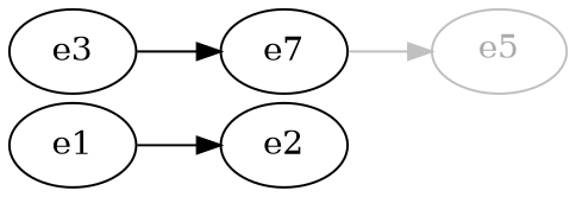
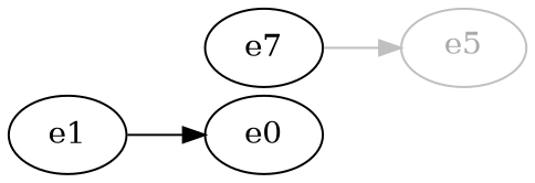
  digraph {
    nodesep=.05
    rankdir=LR
    e1
-   e2
+   e2 [label=e0]
    n3 [label=e7]
-   e3
    n5 [color=grey label=< <font color="#aaaaaa">e5</font> >]
    e1 -> e2
    n3 -> n5 [color=grey]
-   e3 -> n3
  }
